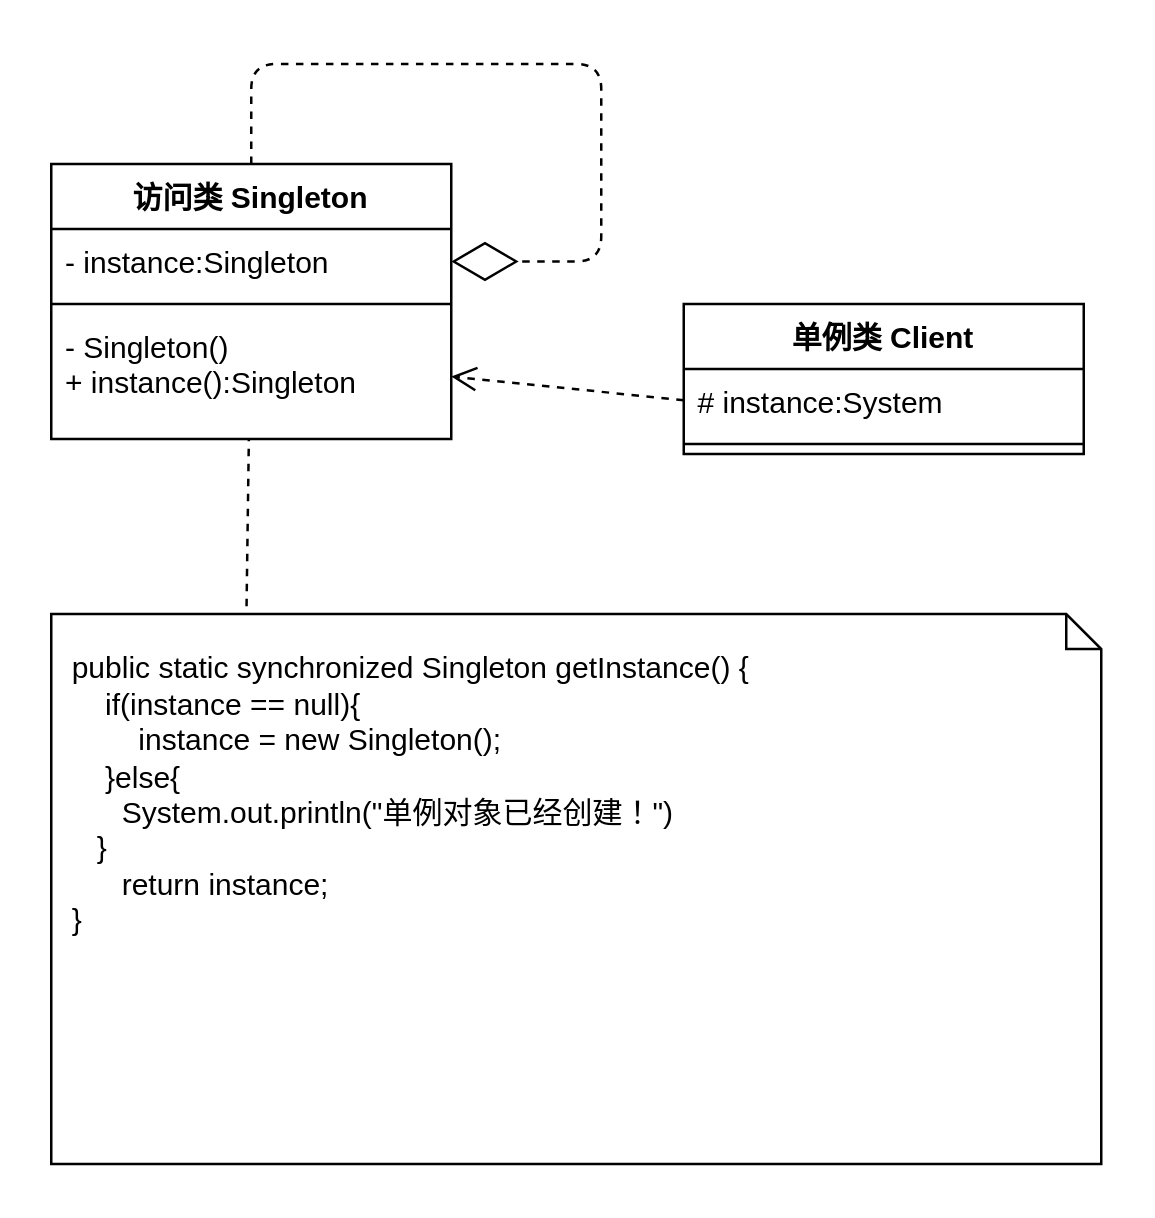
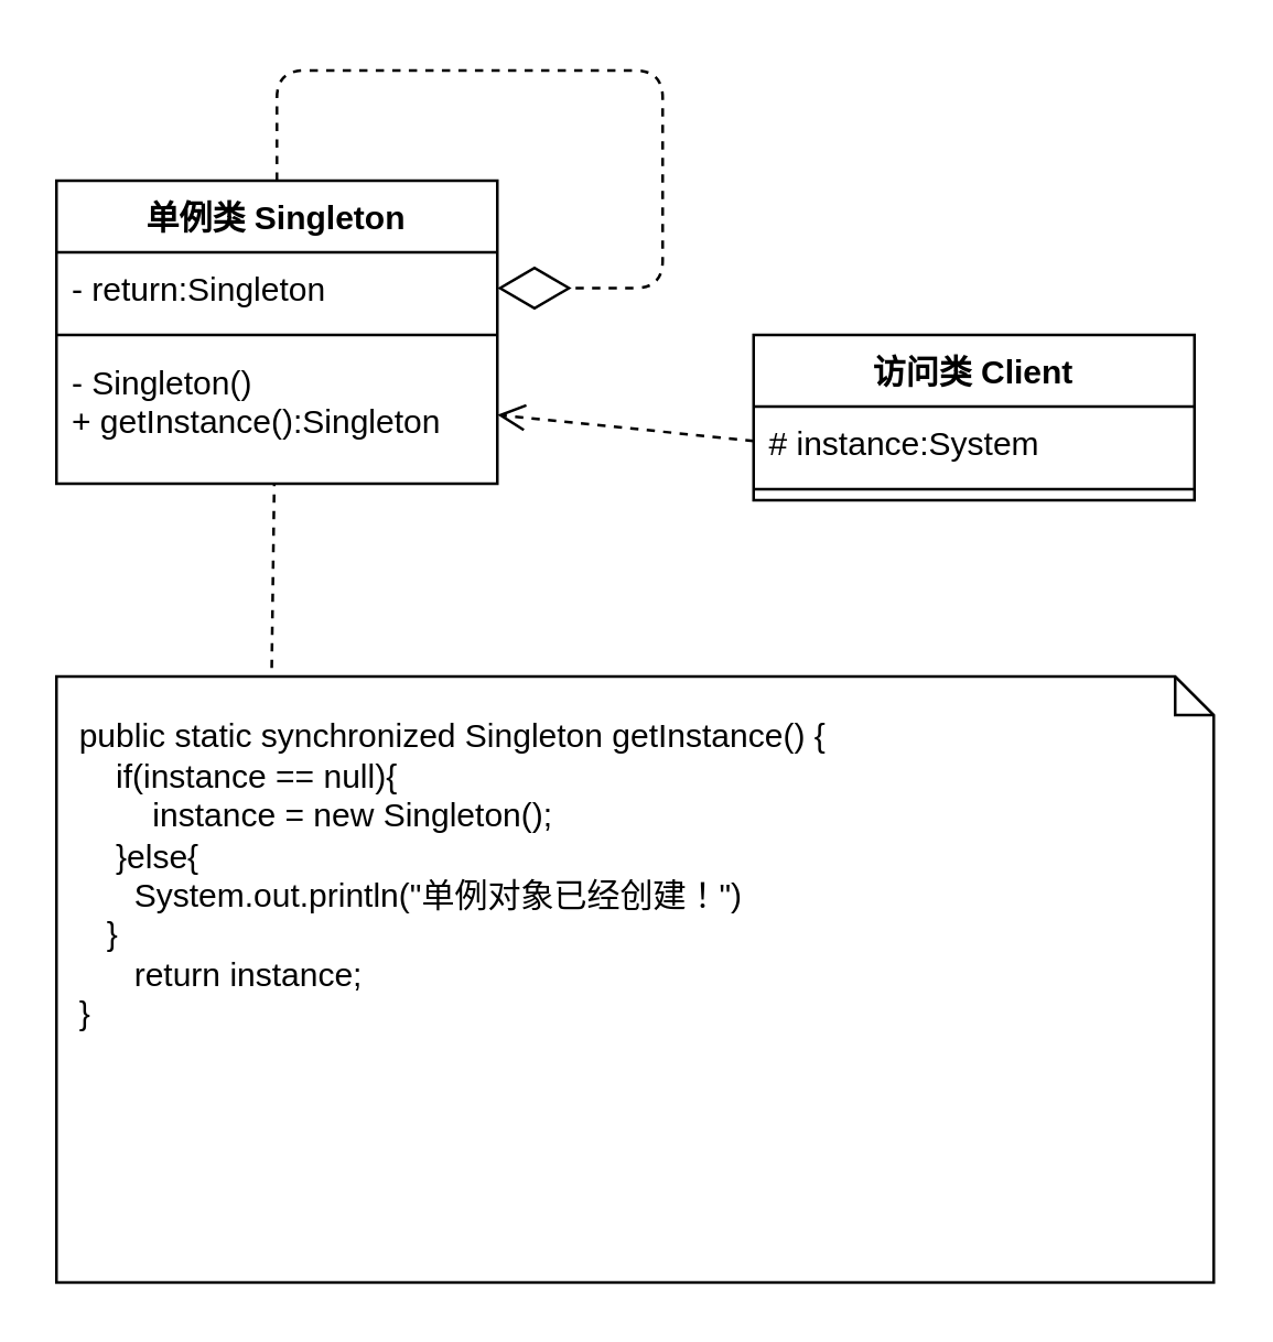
  <mxCell id="0" />
  <mxCell id="1" parent="0" />
- <mxCell id="2" value="访问类 Singleton&#10;" style="swimlane;fontStyle=1;align=center;verticalAlign=top;childLayout=stackLayout;horizontal=1;startSize=26;horizontalStack=0;resizeParent=1;resizeParentMax=0;resizeLast=0;collapsible=1;marginBottom=0;" parent="1" vertex="1"><mxGeometry x="20" y="20" width="160" height="110" as="geometry" /></mxCell>
- <mxCell id="3" value="- instance:Singleton" style="text;strokeColor=none;fillColor=none;align=left;verticalAlign=top;spacingLeft=4;spacingRight=4;overflow=hidden;rotatable=0;points=[[0,0.5],[1,0.5]];portConstraint=eastwest;" parent="2" vertex="1"><mxGeometry y="26" width="160" height="26" as="geometry" /></mxCell>
+ <mxCell id="2" value="单例类 Singleton&#10;" style="swimlane;fontStyle=1;align=center;verticalAlign=top;childLayout=stackLayout;horizontal=1;startSize=26;horizontalStack=0;resizeParent=1;resizeParentMax=0;resizeLast=0;collapsible=1;marginBottom=0;" parent="1" vertex="1"><mxGeometry x="20" y="20" width="160" height="110" as="geometry" /></mxCell>
+ <mxCell id="3" value="- return:Singleton" style="text;strokeColor=none;fillColor=none;align=left;verticalAlign=top;spacingLeft=4;spacingRight=4;overflow=hidden;rotatable=0;points=[[0,0.5],[1,0.5]];portConstraint=eastwest;" parent="2" vertex="1"><mxGeometry y="26" width="160" height="26" as="geometry" /></mxCell>
  <mxCell id="4" value="" style="line;strokeWidth=1;fillColor=none;align=left;verticalAlign=middle;spacingTop=-1;spacingLeft=3;spacingRight=3;rotatable=0;labelPosition=right;points=[];portConstraint=eastwest;" parent="2" vertex="1"><mxGeometry y="52" width="160" height="8" as="geometry" /></mxCell>
- <mxCell id="5" value="- Singleton()&#10;+ instance():Singleton&#10;" style="text;strokeColor=none;fillColor=none;align=left;verticalAlign=top;spacingLeft=4;spacingRight=4;overflow=hidden;rotatable=0;points=[[0,0.5],[1,0.5]];portConstraint=eastwest;" parent="2" vertex="1"><mxGeometry y="60" width="160" height="50" as="geometry" /></mxCell>
+ <mxCell id="5" value="- Singleton()&#10;+ getInstance():Singleton&#10;" style="text;strokeColor=none;fillColor=none;align=left;verticalAlign=top;spacingLeft=4;spacingRight=4;overflow=hidden;rotatable=0;points=[[0,0.5],[1,0.5]];portConstraint=eastwest;" parent="2" vertex="1"><mxGeometry y="60" width="160" height="50" as="geometry" /></mxCell>
  <mxCell id="6" value="" style="endArrow=diamondThin;endFill=0;endSize=24;html=1;exitX=0.5;exitY=0;exitDx=0;exitDy=0;entryX=1;entryY=0.5;entryDx=0;entryDy=0;dashed=1;" parent="2" source="2" target="3" edge="1"><mxGeometry width="160" relative="1" as="geometry"><mxPoint x="80" y="-40" as="sourcePoint" /><mxPoint x="250" y="40" as="targetPoint" /><Array as="points"><mxPoint x="80" y="-40" /><mxPoint x="220" y="-40" /><mxPoint x="220" y="39" /></Array></mxGeometry></mxCell>
- <mxCell id="7" value="单例类 Client" style="swimlane;fontStyle=1;align=center;verticalAlign=top;childLayout=stackLayout;horizontal=1;startSize=26;horizontalStack=0;resizeParent=1;resizeParentMax=0;resizeLast=0;collapsible=1;marginBottom=0;" parent="1" vertex="1"><mxGeometry x="273" y="76" width="160" height="60" as="geometry" /></mxCell>
+ <mxCell id="7" value="访问类 Client" style="swimlane;fontStyle=1;align=center;verticalAlign=top;childLayout=stackLayout;horizontal=1;startSize=26;horizontalStack=0;resizeParent=1;resizeParentMax=0;resizeLast=0;collapsible=1;marginBottom=0;" parent="1" vertex="1"><mxGeometry x="273" y="76" width="160" height="60" as="geometry" /></mxCell>
  <mxCell id="8" value="# instance:System" style="text;strokeColor=none;fillColor=none;align=left;verticalAlign=top;spacingLeft=4;spacingRight=4;overflow=hidden;rotatable=0;points=[[0,0.5],[1,0.5]];portConstraint=eastwest;" parent="7" vertex="1"><mxGeometry y="26" width="160" height="26" as="geometry" /></mxCell>
  <mxCell id="9" value="" style="line;strokeWidth=1;fillColor=none;align=left;verticalAlign=middle;spacingTop=-1;spacingLeft=3;spacingRight=3;rotatable=0;labelPosition=right;points=[];portConstraint=eastwest;" parent="7" vertex="1"><mxGeometry y="52" width="160" height="8" as="geometry" /></mxCell>
  <mxCell id="10" value="" style="html=1;verticalAlign=bottom;endArrow=open;dashed=1;endSize=8;entryX=1;entryY=0.5;entryDx=0;entryDy=0;" parent="1" target="5" edge="1"><mxGeometry relative="1" as="geometry"><mxPoint x="273" y="114.5" as="sourcePoint" /><mxPoint x="193" y="114.5" as="targetPoint" /></mxGeometry></mxCell>
  <mxCell id="11" value="&amp;nbsp;&amp;nbsp;&lt;br&gt;&amp;nbsp; public static synchronized Singleton getInstance() {&lt;br&gt;&amp;nbsp; &amp;nbsp; &amp;nbsp; if(instance == null){&lt;br&gt;&amp;nbsp; &amp;nbsp; &amp;nbsp; &amp;nbsp; &amp;nbsp; instance = new Singleton();&lt;br&gt;&amp;nbsp; &amp;nbsp; &amp;nbsp; }else{&lt;br&gt;&amp;nbsp; &amp;nbsp; &amp;nbsp; &amp;nbsp; System.out.println(&quot;单例对象已经创建！&quot;)&lt;br&gt;&amp;nbsp; &amp;nbsp; &amp;nbsp;}&lt;br&gt;&amp;nbsp; &amp;nbsp; &amp;nbsp; &amp;nbsp; return instance;&lt;br&gt;&amp;nbsp; }&lt;br&gt;" style="shape=note;whiteSpace=wrap;html=1;size=14;verticalAlign=top;align=left;spacingTop=-6;" parent="1" vertex="1"><mxGeometry x="20" y="200" width="420" height="220" as="geometry" /></mxCell>
  <mxCell id="12" value="" style="endArrow=none;dashed=1;html=1;entryX=0.494;entryY=1;entryDx=0;entryDy=0;entryPerimeter=0;exitX=0.186;exitY=-0.014;exitDx=0;exitDy=0;exitPerimeter=0;" edge="1" parent="1" source="11" target="5"><mxGeometry width="50" height="50" relative="1" as="geometry"><mxPoint x="75" y="190" as="sourcePoint" /><mxPoint x="125" y="140" as="targetPoint" /></mxGeometry></mxCell>
